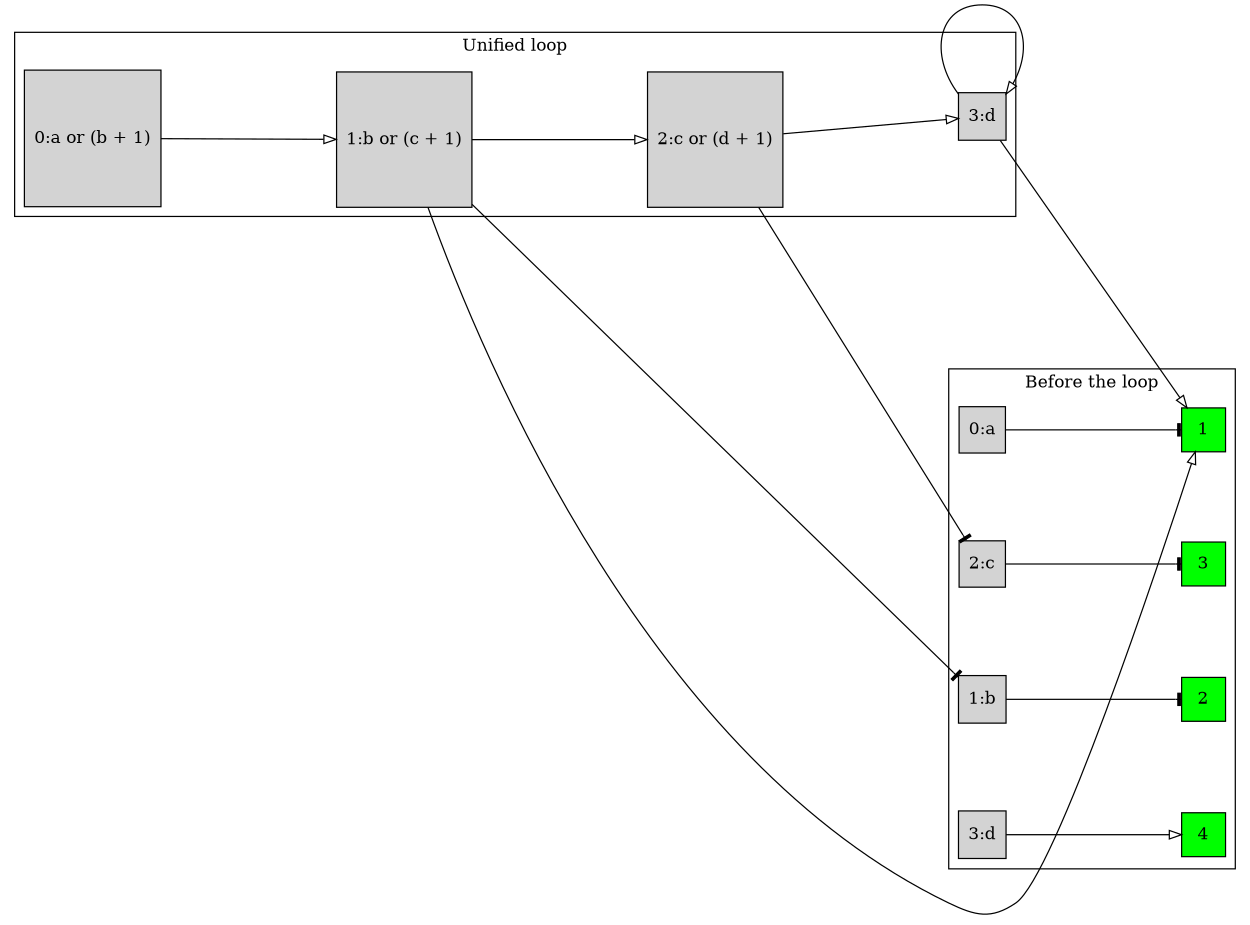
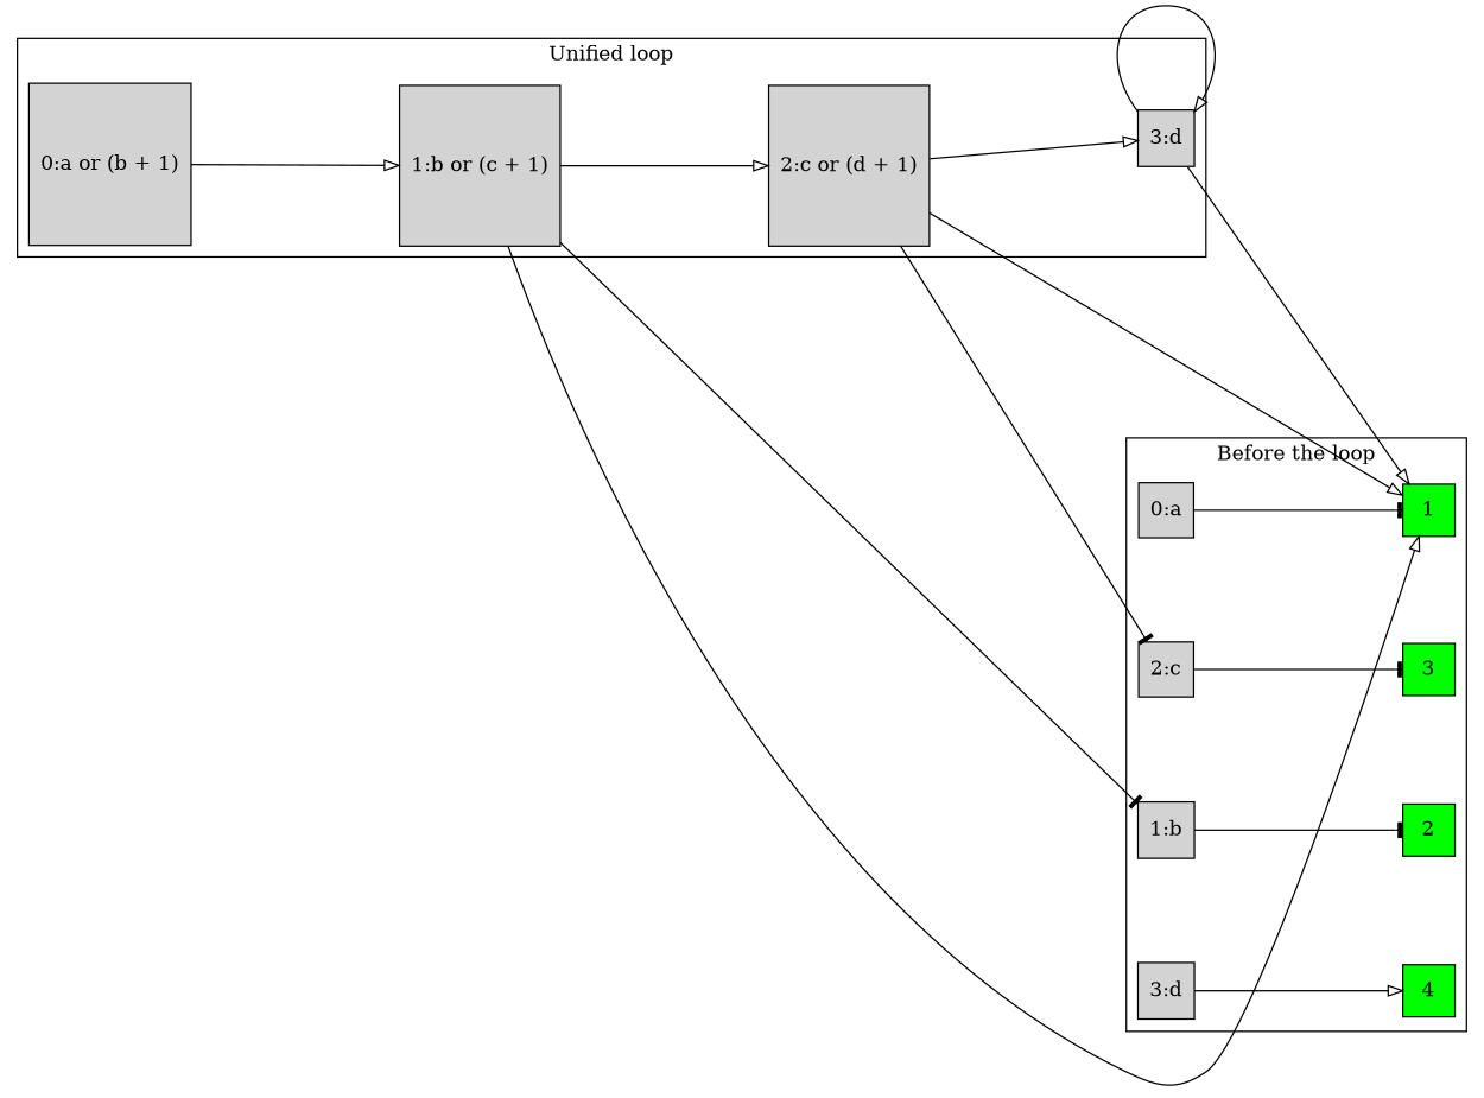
  digraph {
    nodesep=1
    rank=same
    rankdir=LR
    ranksep=2
    node [shape=square style=filled]
    edge [arrowhead=onormal]
    1 [fillcolor=green]
    2 [fillcolor=green]
    3 [fillcolor=green]
    4 [fillcolor=green]
    n5 [label="0:a"]
    n6 [label="1:b"]
    n7 [label="2:c"]
    n8 [label="3:d"]
    n9 [label="0:a or (b + 1)"]
    n10 [label="1:b or (c + 1)"]
    n11 [label="2:c or (d + 1)"]
    n12 [label="3:d"]
    subgraph cluster_1 {
      label="Before the loop"
      1
      2
      3
      4
      n5
      n6
      n7
      n8
    }
    subgraph cluster_2 {
      label="Unified loop"
      n9
      n10
      n11
      n12
    }
    n5 -> 1 [arrowhead=tee]
    n6 -> 2 [arrowhead=tee]
    n7 -> 3 [arrowhead=tee]
    n8 -> 4
    n9 -> n10
    n10 -> 1
    n10 -> n6 [arrowhead=tee]
    n10 -> n11
+   n11 -> 1
    n11 -> n7 [arrowhead=tee]
    n11 -> n12
    n12 -> 1
    n12 -> n12
  }
